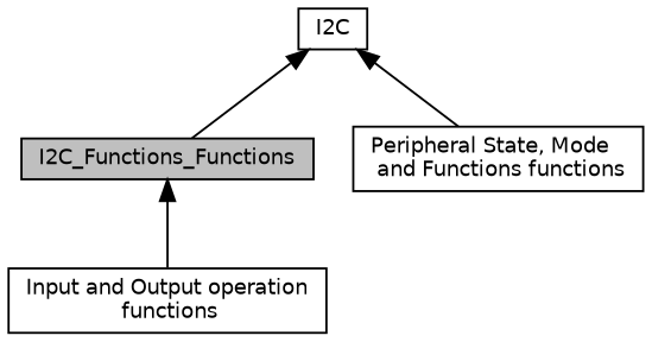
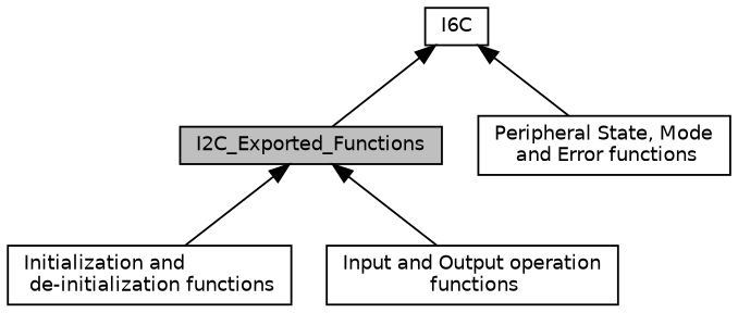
  digraph {
    rankdir=TB
    node [color=black fillcolor=white fontname=Helvetica fontsize=10 shape=box style=filled]
    edge [dir=back fontname=Helvetica fontsize=10 labelfontname=Helvetica labelfontsize=10 shape=plaintext style=solid]
-   n1 [height=0.2 label=I2C width=0.4]
-   n2 [fillcolor=grey75 fontcolor=black height=0.2 label=I2C_Functions_Functions width=0.4]
-   n3 [height=0.2 label="Peripheral State, Mode\l and Functions functions" width=0.4]
+   n1 [height=0.2 label=I6C width=0.4]
+   n2 [fillcolor=grey75 fontcolor=black height=0.2 label=I2C_Exported_Functions width=0.4]
+   n3 [height=0.2 label="Peripheral State, Mode\l and Error functions" width=0.4]
+   n4 [height=0.2 label="Initialization and\l de-initialization functions" width=0.4]
    n5 [height=0.2 label="Input and Output operation\l functions" width=0.4]
    n1 -> n2
    n1 -> n3
+   n2 -> n4
    n2 -> n5
  }
